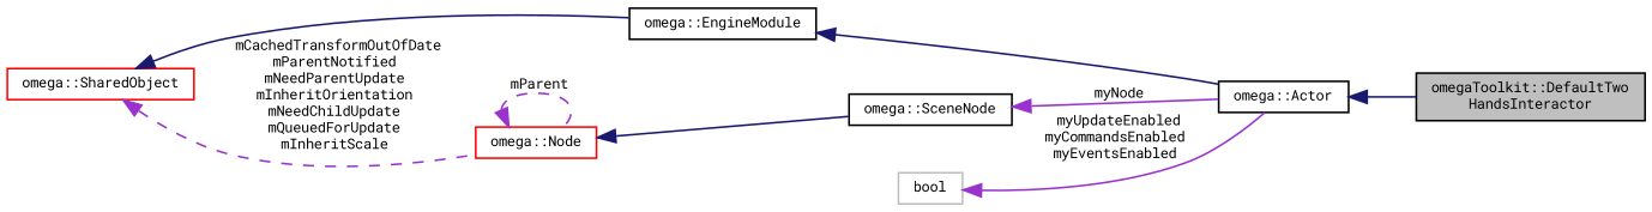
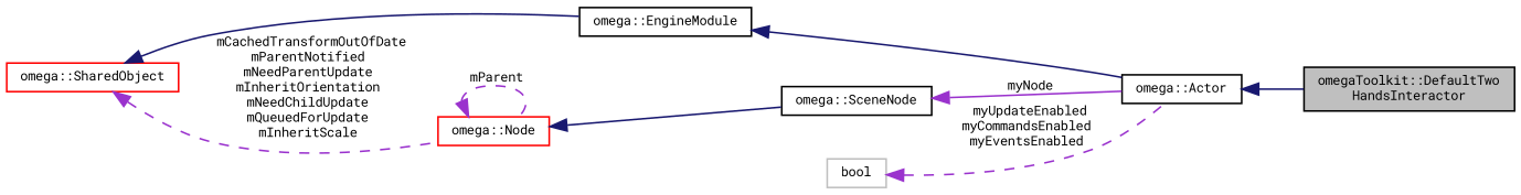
  digraph {
    fontname="Roboto Mono"
    rankdir=LR
    node [color=black fontname="Roboto Mono" fontsize=8 shape=record]
    edge [color=midnightblue dir=back fontname="Roboto Mono" fontsize=8 labelfontname="FreeSans.ttf" labelfontsize=8 style=solid]
    n1 [fillcolor=grey75 fontcolor=black height=0.2 label="omegaToolkit::DefaultTwo\lHandsInteractor" style=filled width=0.4]
    n2 [height=0.2 label="omega::Actor" width=0.4]
    n3 [height=0.2 label="omega::EngineModule" width=0.4]
    n4 [color=red height=0.2 label="omega::SharedObject" width=0.4]
    n5 [color=red height=0.2 label="omega::Node" width=0.4]
    n6 [height=0.2 label="omega::SceneNode" width=0.4]
    n7 [color=grey75 height=0.2 label=bool width=0.4]
    n2 -> n1
    n3 -> n2
    n4 -> n3
    n4 -> n5 [color=darkorchid3 label=" mCachedTransformOutOfDate\nmParentNotified\nmNeedParentUpdate\nmInheritOrientation\nmNeedChildUpdate\nmQueuedForUpdate\nmInheritScale" style=dashed]
    n5 -> n5 [color=darkorchid3 label=" mParent" style=dashed]
    n5 -> n6
    n6 -> n2 [color=darkorchid3 label=" myNode"]
-   n7 -> n2 [color=darkorchid3 label=" myUpdateEnabled\nmyCommandsEnabled\nmyEventsEnabled"]
+   n7 -> n2 [color=darkorchid3 label=" myUpdateEnabled\nmyCommandsEnabled\nmyEventsEnabled" style=dashed]
  }
